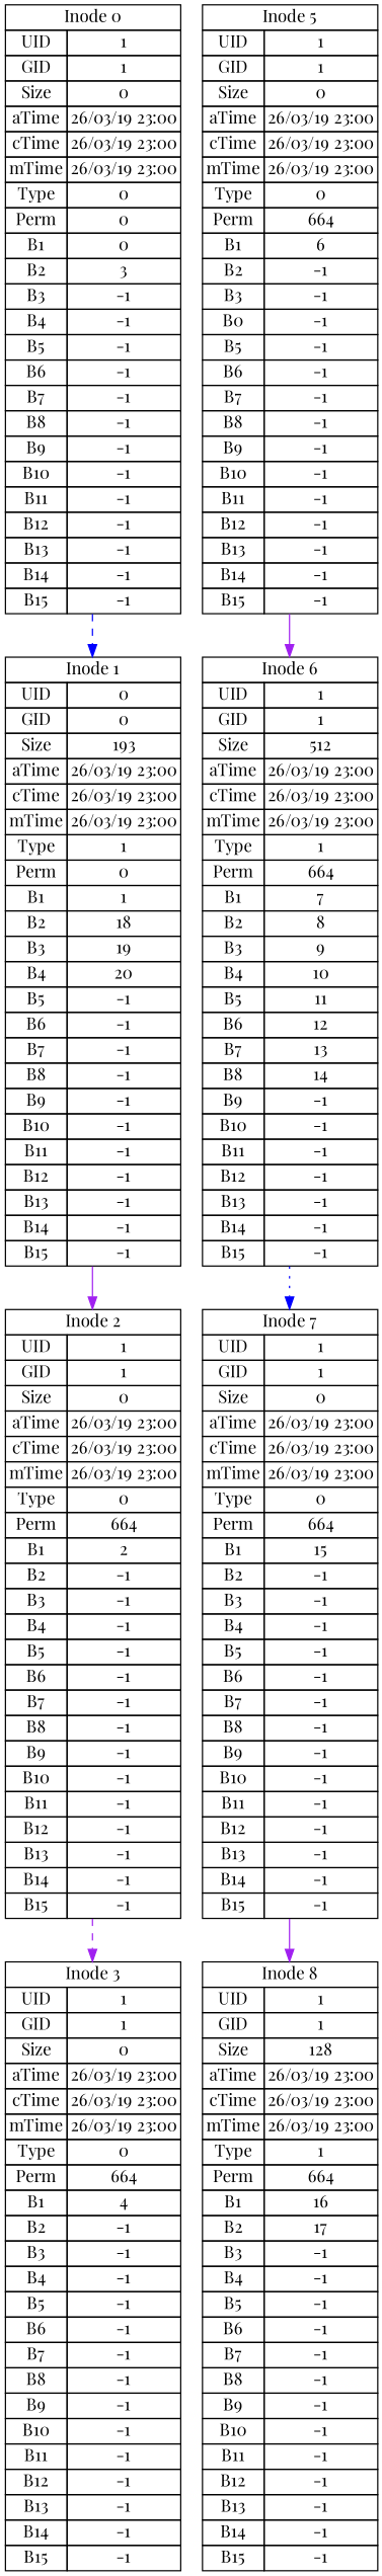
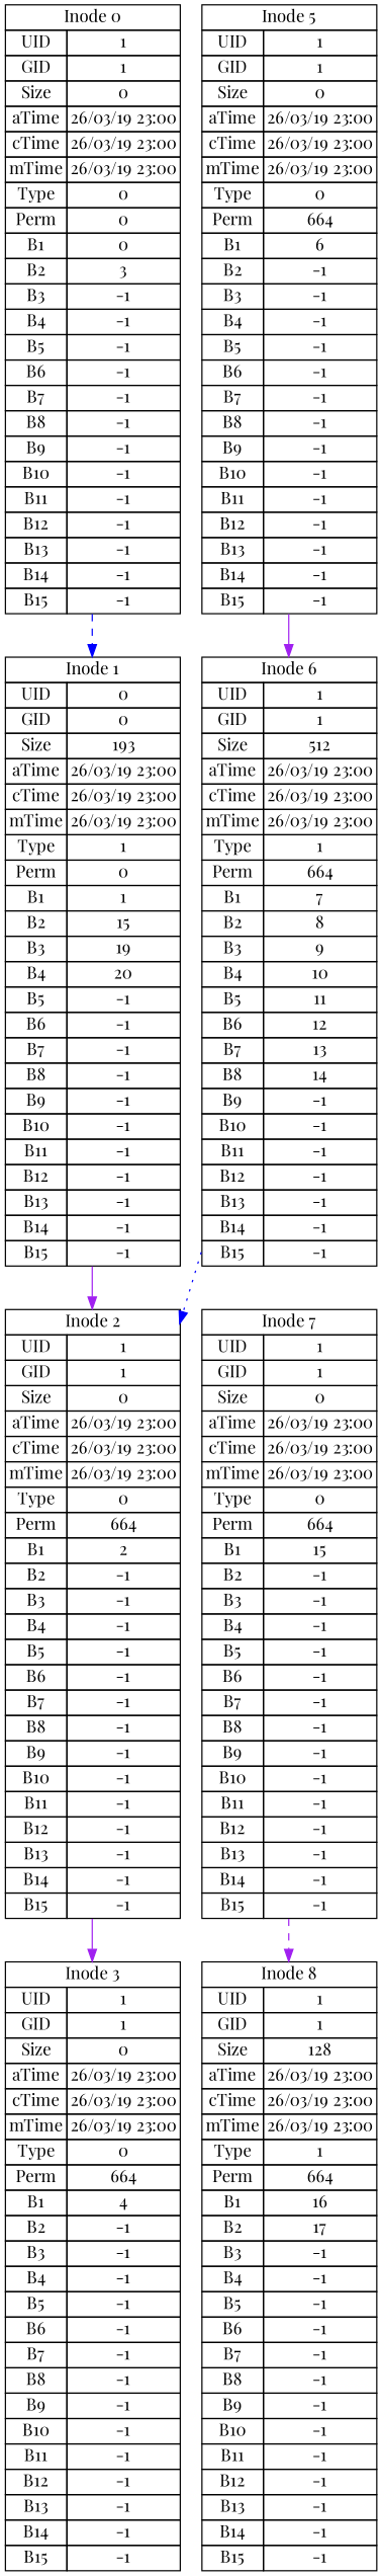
  digraph {
    fontname="Playfair Display"
    rankdir=TB
    node [fontname="Playfair Display" margin=0 shape=none]
    edge [color=purple fontname="Playfair Display" style=dashed]
    n1 [label=< 		<table border="0" cellborder="1" cellspacing="0"> 			<tr> <td colspan = "2">Inode 0</td> </tr> 			<tr> <td>UID</td> <td>1</td> </tr> 			<tr> <td>GID</td> <td>1</td> </tr> 			<tr> <td>Size</td> <td>0</td> </tr> 			<tr> <td>aTime</td> <td>26/03/19 23:00</td> </tr> 			<tr> <td>cTime</td> <td>26/03/19 23:00</td> </tr> 			<tr> <td>mTime</td> <td>26/03/19 23:00</td> </tr> 			<tr> <td>Type</td> <td>0</td> </tr> 			<tr> <td>Perm</td> <td>0</td> </tr> 			<tr> <td>B1</td> <td>0</td> </tr> 			<tr> <td>B2</td> <td>3</td> </tr> 			<tr> <td>B3</td> <td>-1</td> </tr> 			<tr> <td>B4</td> <td>-1</td> </tr> 			<tr> <td>B5</td> <td>-1</td> </tr> 			<tr> <td>B6</td> <td>-1</td> </tr> 			<tr> <td>B7</td> <td>-1</td> </tr> 			<tr> <td>B8</td> <td>-1</td> </tr> 			<tr> <td>B9</td> <td>-1</td> </tr> 			<tr> <td>B10</td> <td>-1</td> </tr> 			<tr> <td>B11</td> <td>-1</td> </tr> 			<tr> <td>B12</td> <td>-1</td> </tr> 			<tr> <td>B13</td> <td>-1</td> </tr> 			<tr> <td>B14</td> <td>-1</td> </tr> 			<tr> <td>B15</td> <td>-1</td> </tr> 	</table> >]
-   n2 [label=< 		<table border="0" cellborder="1" cellspacing="0"> 			<tr> <td colspan = "2">Inode 1</td> </tr> 			<tr> <td>UID</td> <td>0</td> </tr> 			<tr> <td>GID</td> <td>0</td> </tr> 			<tr> <td>Size</td> <td>193</td> </tr> 			<tr> <td>aTime</td> <td>26/03/19 23:00</td> </tr> 			<tr> <td>cTime</td> <td>26/03/19 23:00</td> </tr> 			<tr> <td>mTime</td> <td>26/03/19 23:00</td> </tr> 			<tr> <td>Type</td> <td>1</td> </tr> 			<tr> <td>Perm</td> <td>0</td> </tr> 			<tr> <td>B1</td> <td>1</td> </tr> 			<tr> <td>B2</td> <td>18</td> </tr> 			<tr> <td>B3</td> <td>19</td> </tr> 			<tr> <td>B4</td> <td>20</td> </tr> 			<tr> <td>B5</td> <td>-1</td> </tr> 			<tr> <td>B6</td> <td>-1</td> </tr> 			<tr> <td>B7</td> <td>-1</td> </tr> 			<tr> <td>B8</td> <td>-1</td> </tr> 			<tr> <td>B9</td> <td>-1</td> </tr> 			<tr> <td>B10</td> <td>-1</td> </tr> 			<tr> <td>B11</td> <td>-1</td> </tr> 			<tr> <td>B12</td> <td>-1</td> </tr> 			<tr> <td>B13</td> <td>-1</td> </tr> 			<tr> <td>B14</td> <td>-1</td> </tr> 			<tr> <td>B15</td> <td>-1</td> </tr> 	</table> >]
+   n2 [label=< 		<table border="0" cellborder="1" cellspacing="0"> 			<tr> <td colspan = "2">Inode 1</td> </tr> 			<tr> <td>UID</td> <td>0</td> </tr> 			<tr> <td>GID</td> <td>0</td> </tr> 			<tr> <td>Size</td> <td>193</td> </tr> 			<tr> <td>aTime</td> <td>26/03/19 23:00</td> </tr> 			<tr> <td>cTime</td> <td>26/03/19 23:00</td> </tr> 			<tr> <td>mTime</td> <td>26/03/19 23:00</td> </tr> 			<tr> <td>Type</td> <td>1</td> </tr> 			<tr> <td>Perm</td> <td>0</td> </tr> 			<tr> <td>B1</td> <td>1</td> </tr> 			<tr> <td>B2</td> <td>15</td> </tr> 			<tr> <td>B3</td> <td>19</td> </tr> 			<tr> <td>B4</td> <td>20</td> </tr> 			<tr> <td>B5</td> <td>-1</td> </tr> 			<tr> <td>B6</td> <td>-1</td> </tr> 			<tr> <td>B7</td> <td>-1</td> </tr> 			<tr> <td>B8</td> <td>-1</td> </tr> 			<tr> <td>B9</td> <td>-1</td> </tr> 			<tr> <td>B10</td> <td>-1</td> </tr> 			<tr> <td>B11</td> <td>-1</td> </tr> 			<tr> <td>B12</td> <td>-1</td> </tr> 			<tr> <td>B13</td> <td>-1</td> </tr> 			<tr> <td>B14</td> <td>-1</td> </tr> 			<tr> <td>B15</td> <td>-1</td> </tr> 	</table> >]
    n3 [label=< 		<table border="0" cellborder="1" cellspacing="0"> 			<tr> <td colspan = "2">Inode 2</td> </tr> 			<tr> <td>UID</td> <td>1</td> </tr> 			<tr> <td>GID</td> <td>1</td> </tr> 			<tr> <td>Size</td> <td>0</td> </tr> 			<tr> <td>aTime</td> <td>26/03/19 23:00</td> </tr> 			<tr> <td>cTime</td> <td>26/03/19 23:00</td> </tr> 			<tr> <td>mTime</td> <td>26/03/19 23:00</td> </tr> 			<tr> <td>Type</td> <td>0</td> </tr> 			<tr> <td>Perm</td> <td>664</td> </tr> 			<tr> <td>B1</td> <td>2</td> </tr> 			<tr> <td>B2</td> <td>-1</td> </tr> 			<tr> <td>B3</td> <td>-1</td> </tr> 			<tr> <td>B4</td> <td>-1</td> </tr> 			<tr> <td>B5</td> <td>-1</td> </tr> 			<tr> <td>B6</td> <td>-1</td> </tr> 			<tr> <td>B7</td> <td>-1</td> </tr> 			<tr> <td>B8</td> <td>-1</td> </tr> 			<tr> <td>B9</td> <td>-1</td> </tr> 			<tr> <td>B10</td> <td>-1</td> </tr> 			<tr> <td>B11</td> <td>-1</td> </tr> 			<tr> <td>B12</td> <td>-1</td> </tr> 			<tr> <td>B13</td> <td>-1</td> </tr> 			<tr> <td>B14</td> <td>-1</td> </tr> 			<tr> <td>B15</td> <td>-1</td> </tr> 	</table> >]
    n4 [label=< 		<table border="0" cellborder="1" cellspacing="0"> 			<tr> <td colspan = "2">Inode 3</td> </tr> 			<tr> <td>UID</td> <td>1</td> </tr> 			<tr> <td>GID</td> <td>1</td> </tr> 			<tr> <td>Size</td> <td>0</td> </tr> 			<tr> <td>aTime</td> <td>26/03/19 23:00</td> </tr> 			<tr> <td>cTime</td> <td>26/03/19 23:00</td> </tr> 			<tr> <td>mTime</td> <td>26/03/19 23:00</td> </tr> 			<tr> <td>Type</td> <td>0</td> </tr> 			<tr> <td>Perm</td> <td>664</td> </tr> 			<tr> <td>B1</td> <td>4</td> </tr> 			<tr> <td>B2</td> <td>-1</td> </tr> 			<tr> <td>B3</td> <td>-1</td> </tr> 			<tr> <td>B4</td> <td>-1</td> </tr> 			<tr> <td>B5</td> <td>-1</td> </tr> 			<tr> <td>B6</td> <td>-1</td> </tr> 			<tr> <td>B7</td> <td>-1</td> </tr> 			<tr> <td>B8</td> <td>-1</td> </tr> 			<tr> <td>B9</td> <td>-1</td> </tr> 			<tr> <td>B10</td> <td>-1</td> </tr> 			<tr> <td>B11</td> <td>-1</td> </tr> 			<tr> <td>B12</td> <td>-1</td> </tr> 			<tr> <td>B13</td> <td>-1</td> </tr> 			<tr> <td>B14</td> <td>-1</td> </tr> 			<tr> <td>B15</td> <td>-1</td> </tr> 	</table> >]
-   n5 [label=< 		<table border="0" cellborder="1" cellspacing="0"> 			<tr> <td colspan = "2">Inode 5</td> </tr> 			<tr> <td>UID</td> <td>1</td> </tr> 			<tr> <td>GID</td> <td>1</td> </tr> 			<tr> <td>Size</td> <td>0</td> </tr> 			<tr> <td>aTime</td> <td>26/03/19 23:00</td> </tr> 			<tr> <td>cTime</td> <td>26/03/19 23:00</td> </tr> 			<tr> <td>mTime</td> <td>26/03/19 23:00</td> </tr> 			<tr> <td>Type</td> <td>0</td> </tr> 			<tr> <td>Perm</td> <td>664</td> </tr> 			<tr> <td>B1</td> <td>6</td> </tr> 			<tr> <td>B2</td> <td>-1</td> </tr> 			<tr> <td>B3</td> <td>-1</td> </tr> 			<tr> <td>B0</td> <td>-1</td> </tr> 			<tr> <td>B5</td> <td>-1</td> </tr> 			<tr> <td>B6</td> <td>-1</td> </tr> 			<tr> <td>B7</td> <td>-1</td> </tr> 			<tr> <td>B8</td> <td>-1</td> </tr> 			<tr> <td>B9</td> <td>-1</td> </tr> 			<tr> <td>B10</td> <td>-1</td> </tr> 			<tr> <td>B11</td> <td>-1</td> </tr> 			<tr> <td>B12</td> <td>-1</td> </tr> 			<tr> <td>B13</td> <td>-1</td> </tr> 			<tr> <td>B14</td> <td>-1</td> </tr> 			<tr> <td>B15</td> <td>-1</td> </tr> 	</table> >]
+   n5 [label=< 		<table border="0" cellborder="1" cellspacing="0"> 			<tr> <td colspan = "2">Inode 5</td> </tr> 			<tr> <td>UID</td> <td>1</td> </tr> 			<tr> <td>GID</td> <td>1</td> </tr> 			<tr> <td>Size</td> <td>0</td> </tr> 			<tr> <td>aTime</td> <td>26/03/19 23:00</td> </tr> 			<tr> <td>cTime</td> <td>26/03/19 23:00</td> </tr> 			<tr> <td>mTime</td> <td>26/03/19 23:00</td> </tr> 			<tr> <td>Type</td> <td>0</td> </tr> 			<tr> <td>Perm</td> <td>664</td> </tr> 			<tr> <td>B1</td> <td>6</td> </tr> 			<tr> <td>B2</td> <td>-1</td> </tr> 			<tr> <td>B3</td> <td>-1</td> </tr> 			<tr> <td>B4</td> <td>-1</td> </tr> 			<tr> <td>B5</td> <td>-1</td> </tr> 			<tr> <td>B6</td> <td>-1</td> </tr> 			<tr> <td>B7</td> <td>-1</td> </tr> 			<tr> <td>B8</td> <td>-1</td> </tr> 			<tr> <td>B9</td> <td>-1</td> </tr> 			<tr> <td>B10</td> <td>-1</td> </tr> 			<tr> <td>B11</td> <td>-1</td> </tr> 			<tr> <td>B12</td> <td>-1</td> </tr> 			<tr> <td>B13</td> <td>-1</td> </tr> 			<tr> <td>B14</td> <td>-1</td> </tr> 			<tr> <td>B15</td> <td>-1</td> </tr> 	</table> >]
    n6 [label=< 		<table border="0" cellborder="1" cellspacing="0"> 			<tr> <td colspan = "2">Inode 6</td> </tr> 			<tr> <td>UID</td> <td>1</td> </tr> 			<tr> <td>GID</td> <td>1</td> </tr> 			<tr> <td>Size</td> <td>512</td> </tr> 			<tr> <td>aTime</td> <td>26/03/19 23:00</td> </tr> 			<tr> <td>cTime</td> <td>26/03/19 23:00</td> </tr> 			<tr> <td>mTime</td> <td>26/03/19 23:00</td> </tr> 			<tr> <td>Type</td> <td>1</td> </tr> 			<tr> <td>Perm</td> <td>664</td> </tr> 			<tr> <td>B1</td> <td>7</td> </tr> 			<tr> <td>B2</td> <td>8</td> </tr> 			<tr> <td>B3</td> <td>9</td> </tr> 			<tr> <td>B4</td> <td>10</td> </tr> 			<tr> <td>B5</td> <td>11</td> </tr> 			<tr> <td>B6</td> <td>12</td> </tr> 			<tr> <td>B7</td> <td>13</td> </tr> 			<tr> <td>B8</td> <td>14</td> </tr> 			<tr> <td>B9</td> <td>-1</td> </tr> 			<tr> <td>B10</td> <td>-1</td> </tr> 			<tr> <td>B11</td> <td>-1</td> </tr> 			<tr> <td>B12</td> <td>-1</td> </tr> 			<tr> <td>B13</td> <td>-1</td> </tr> 			<tr> <td>B14</td> <td>-1</td> </tr> 			<tr> <td>B15</td> <td>-1</td> </tr> 	</table> >]
    n7 [label=< 		<table border="0" cellborder="1" cellspacing="0"> 			<tr> <td colspan = "2">Inode 7</td> </tr> 			<tr> <td>UID</td> <td>1</td> </tr> 			<tr> <td>GID</td> <td>1</td> </tr> 			<tr> <td>Size</td> <td>0</td> </tr> 			<tr> <td>aTime</td> <td>26/03/19 23:00</td> </tr> 			<tr> <td>cTime</td> <td>26/03/19 23:00</td> </tr> 			<tr> <td>mTime</td> <td>26/03/19 23:00</td> </tr> 			<tr> <td>Type</td> <td>0</td> </tr> 			<tr> <td>Perm</td> <td>664</td> </tr> 			<tr> <td>B1</td> <td>15</td> </tr> 			<tr> <td>B2</td> <td>-1</td> </tr> 			<tr> <td>B3</td> <td>-1</td> </tr> 			<tr> <td>B4</td> <td>-1</td> </tr> 			<tr> <td>B5</td> <td>-1</td> </tr> 			<tr> <td>B6</td> <td>-1</td> </tr> 			<tr> <td>B7</td> <td>-1</td> </tr> 			<tr> <td>B8</td> <td>-1</td> </tr> 			<tr> <td>B9</td> <td>-1</td> </tr> 			<tr> <td>B10</td> <td>-1</td> </tr> 			<tr> <td>B11</td> <td>-1</td> </tr> 			<tr> <td>B12</td> <td>-1</td> </tr> 			<tr> <td>B13</td> <td>-1</td> </tr> 			<tr> <td>B14</td> <td>-1</td> </tr> 			<tr> <td>B15</td> <td>-1</td> </tr> 	</table> >]
    n8 [label=< 		<table border="0" cellborder="1" cellspacing="0"> 			<tr> <td colspan = "2">Inode 8</td> </tr> 			<tr> <td>UID</td> <td>1</td> </tr> 			<tr> <td>GID</td> <td>1</td> </tr> 			<tr> <td>Size</td> <td>128</td> </tr> 			<tr> <td>aTime</td> <td>26/03/19 23:00</td> </tr> 			<tr> <td>cTime</td> <td>26/03/19 23:00</td> </tr> 			<tr> <td>mTime</td> <td>26/03/19 23:00</td> </tr> 			<tr> <td>Type</td> <td>1</td> </tr> 			<tr> <td>Perm</td> <td>664</td> </tr> 			<tr> <td>B1</td> <td>16</td> </tr> 			<tr> <td>B2</td> <td>17</td> </tr> 			<tr> <td>B3</td> <td>-1</td> </tr> 			<tr> <td>B4</td> <td>-1</td> </tr> 			<tr> <td>B5</td> <td>-1</td> </tr> 			<tr> <td>B6</td> <td>-1</td> </tr> 			<tr> <td>B7</td> <td>-1</td> </tr> 			<tr> <td>B8</td> <td>-1</td> </tr> 			<tr> <td>B9</td> <td>-1</td> </tr> 			<tr> <td>B10</td> <td>-1</td> </tr> 			<tr> <td>B11</td> <td>-1</td> </tr> 			<tr> <td>B12</td> <td>-1</td> </tr> 			<tr> <td>B13</td> <td>-1</td> </tr> 			<tr> <td>B14</td> <td>-1</td> </tr> 			<tr> <td>B15</td> <td>-1</td> </tr> 	</table> >]
    n1 -> n2 [color=blue]
    n2 -> n3 [style=solid]
-   n3 -> n4
+   n3 -> n4 [style=solid]
    n5 -> n6 [style=solid]
-   n6 -> n7 [color=blue style=dotted]
-   n7 -> n8 [style=solid]
+   n6 -> n3 [color=blue style=dotted]
+   n7 -> n8
  }
